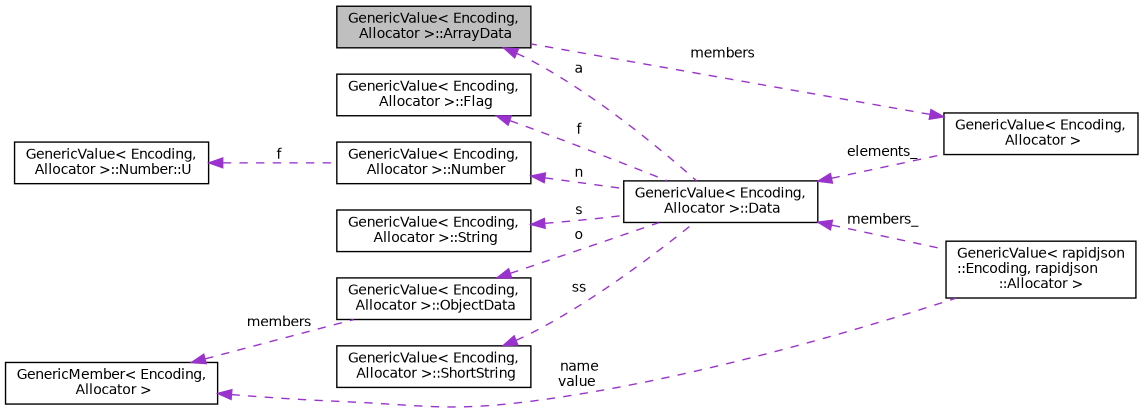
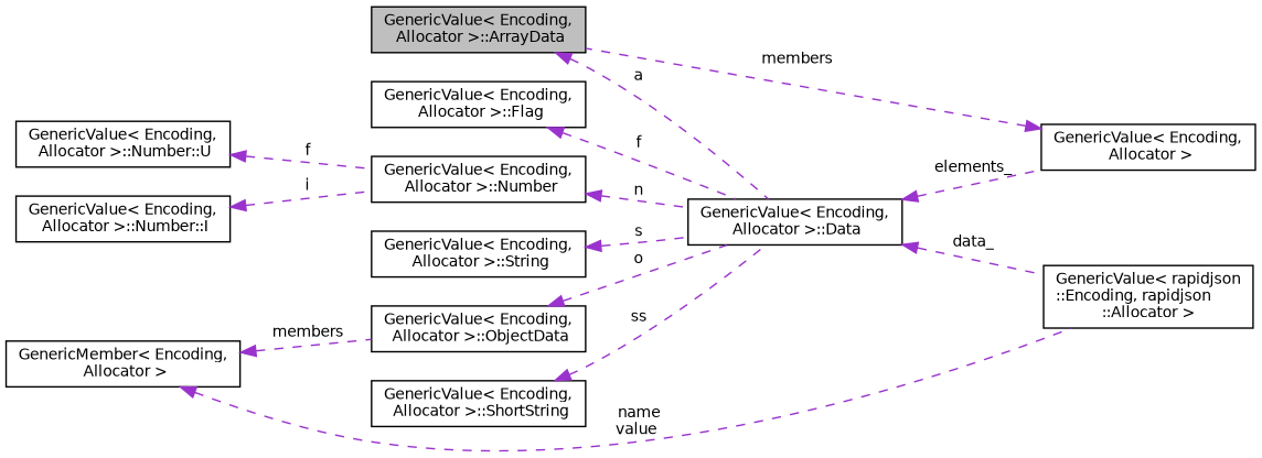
  digraph {
    rankdir=LR
    node [color=black fillcolor=white fontname=Helvetica fontsize=10 shape=record style=filled]
    edge [color=darkorchid3 dir=back fontname=Helvetica fontsize=10 labelfontname=Helvetica labelfontsize=10 style=dashed]
    n1 [fillcolor=grey75 fontcolor=black height=0.2 label="GenericValue\< Encoding,\l Allocator \>::ArrayData" width=0.4]
    n2 [height=0.2 label="GenericValue\< Encoding,\l Allocator \>::Data" width=0.4]
    n3 [height=0.2 label="GenericValue\< Encoding,\l Allocator \>" width=0.4]
    n4 [height=0.2 label="GenericValue\< rapidjson\l::Encoding, rapidjson\l::Allocator \>" width=0.4]
    n5 [height=0.2 label="GenericValue\< Encoding,\l Allocator \>::String" width=0.4]
    n6 [height=0.2 label="GenericValue\< Encoding,\l Allocator \>::ObjectData" width=0.4]
    n7 [height=0.2 label="GenericMember\< Encoding,\l Allocator \>" width=0.4]
    n8 [height=0.2 label="GenericValue\< Encoding,\l Allocator \>::Number" width=0.4]
    n9 [height=0.2 label="GenericValue\< Encoding,\l Allocator \>::Number::U" width=0.4]
+   n10 [height=0.2 label="GenericValue\< Encoding,\l Allocator \>::Number::I" width=0.4]
    n11 [height=0.2 label="GenericValue\< Encoding,\l Allocator \>::ShortString" width=0.4]
    n12 [height=0.2 label="GenericValue\< Encoding,\l Allocator \>::Flag" width=0.4]
    n1 -> n2 [label=" a"]
    n2 -> n3 [label=" elements_"]
-   n2 -> n4 [label=" members_"]
+   n2 -> n4 [label=" data_"]
    n3 -> n1 [label=" members"]
    n5 -> n2 [label=" s"]
    n6 -> n2 [label=" o"]
    n7 -> n4 [label=" name\nvalue"]
    n7 -> n6 [label=" members"]
    n8 -> n2 [label=" n"]
    n9 -> n8 [label=" f"]
+   n10 -> n8 [label=" i"]
    n11 -> n2 [label=" ss"]
    n12 -> n2 [label=" f"]
  }
